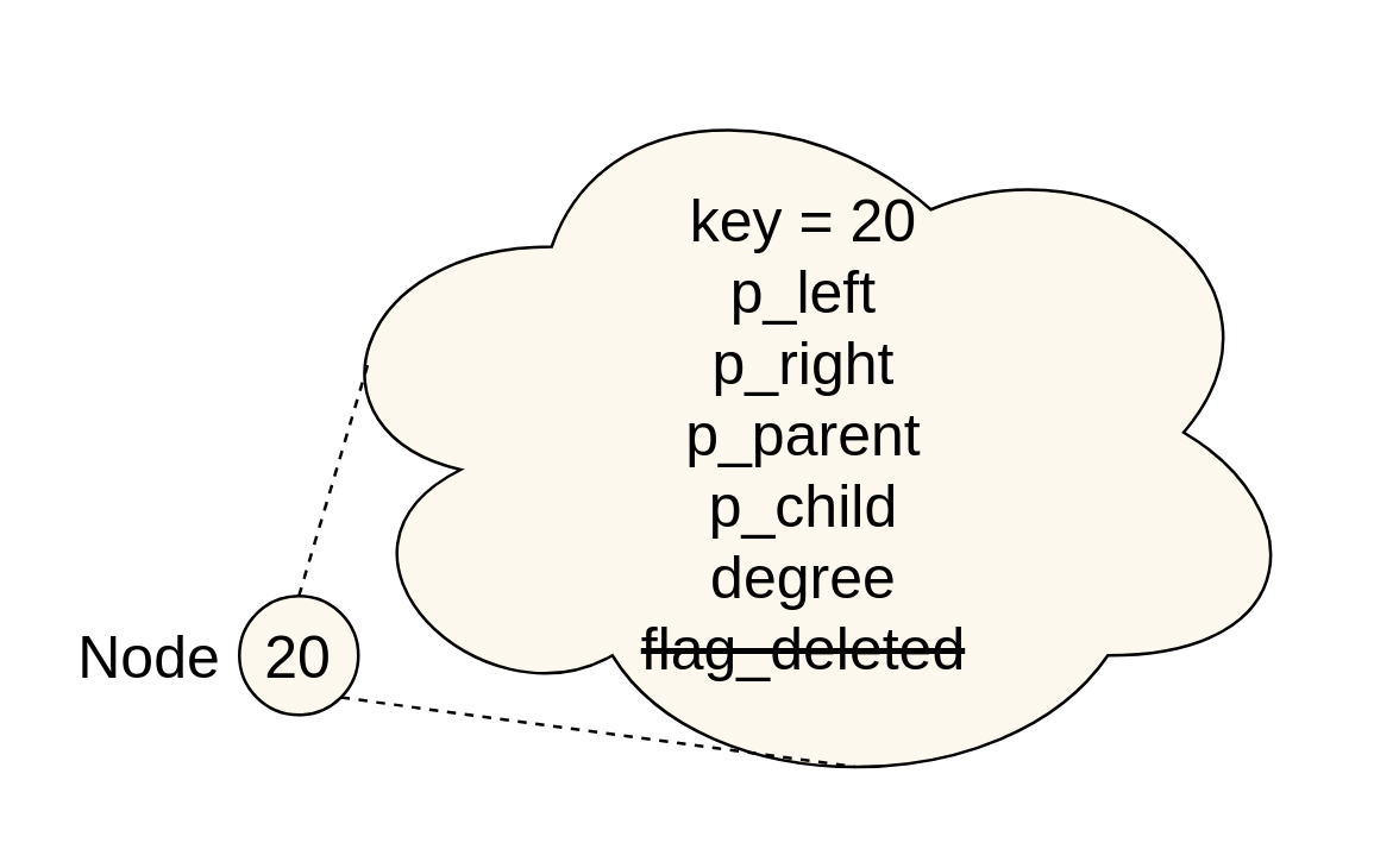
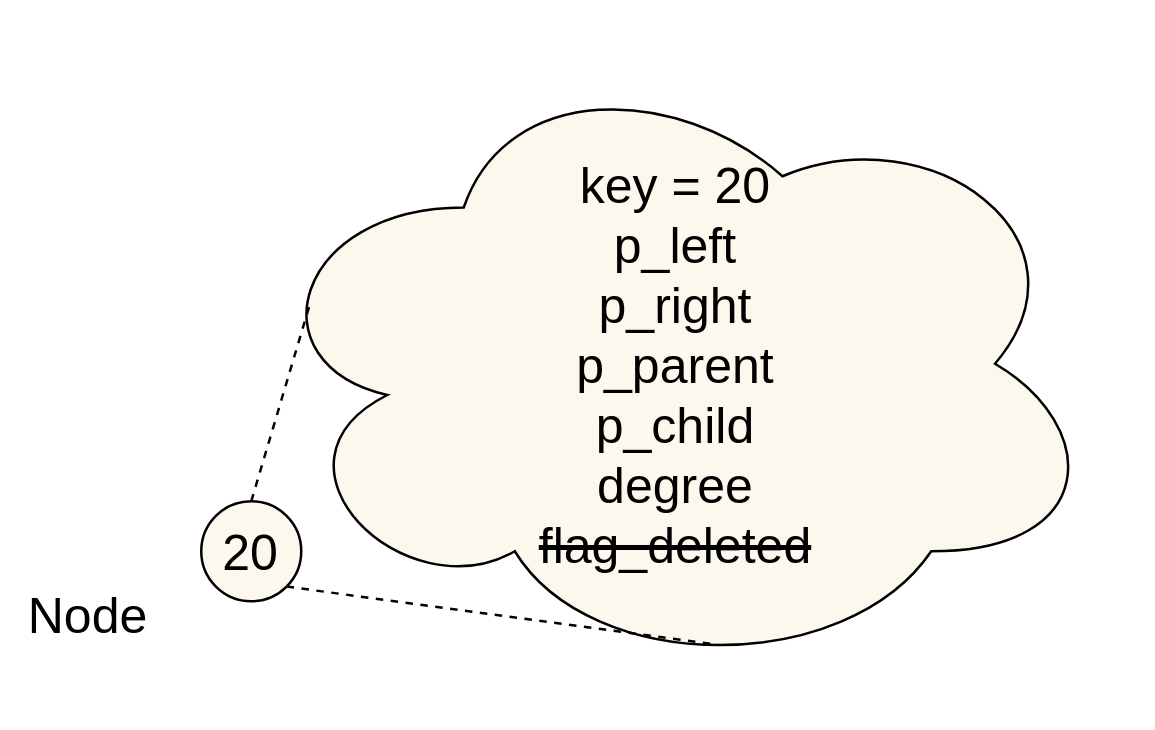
  <mxCell id="0" />
  <mxCell id="1" parent="0" />
  <mxCell id="2" value="&lt;font style=&quot;font-size: 20px&quot;&gt;20&lt;/font&gt;" style="ellipse;whiteSpace=wrap;html=1;aspect=fixed;fillColor=#FDF8ED;" vertex="1" parent="1"><mxGeometry x="80" y="200" width="40" height="40" as="geometry" /></mxCell>
- <mxCell id="3" value="Node" style="text;html=1;strokeColor=none;fillColor=none;align=center;verticalAlign=middle;whiteSpace=wrap;rounded=0;horizontal=1;fontSize=20;" vertex="1" parent="1"><mxGeometry x="20" y="205" width="60" height="30" as="geometry" /></mxCell>
+ <mxCell id="3" value="Node" style="text;html=1;strokeColor=none;fillColor=none;align=center;verticalAlign=middle;whiteSpace=wrap;rounded=0;horizontal=1;fontSize=20;" vertex="1" parent="1"><mxGeometry x="5" y="230" width="60" height="30" as="geometry" /></mxCell>
  <mxCell id="4" value="key = 20&lt;br&gt;p_left&lt;br&gt;p_right&lt;br&gt;p_parent&lt;br&gt;p_child&lt;br&gt;degree&lt;br&gt;&lt;del&gt;flag_deleted&lt;/del&gt;" style="ellipse;shape=cloud;whiteSpace=wrap;html=1;fontSize=20;align=center;fillColor=#FDF8ED;" vertex="1" parent="1"><mxGeometry x="100" y="20" width="340" height="250" as="geometry" /></mxCell>
  <mxCell id="5" value="" style="endArrow=none;dashed=1;html=1;fontSize=20;entryX=0.07;entryY=0.4;entryDx=0;entryDy=0;entryPerimeter=0;exitX=0.5;exitY=0;exitDx=0;exitDy=0;" edge="1" parent="1" source="2" target="4"><mxGeometry width="50" height="50" relative="1" as="geometry"><mxPoint x="75" y="160" as="sourcePoint" /><mxPoint x="125" y="110" as="targetPoint" /></mxGeometry></mxCell>
  <mxCell id="6" value="" style="endArrow=none;dashed=1;html=1;fontSize=20;entryX=0.55;entryY=0.95;entryDx=0;entryDy=0;entryPerimeter=0;exitX=1;exitY=1;exitDx=0;exitDy=0;" edge="1" parent="1" source="2" target="4"><mxGeometry width="50" height="50" relative="1" as="geometry"><mxPoint x="80" y="360" as="sourcePoint" /><mxPoint x="130" y="310" as="targetPoint" /></mxGeometry></mxCell>
